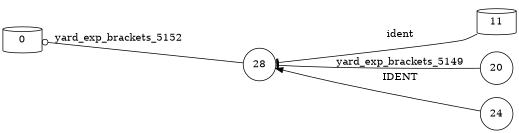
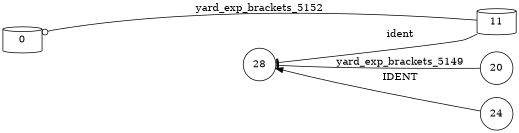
  digraph {
    rankdir=RL
    node [shape=circle]
    edge [arrowhead=tee]
    n1 [label=11 shape=cylinder]
    n2 [label=20]
    n3 [label=24]
    n4 [label=28]
    n5 [label=0 shape=cylinder]
    subgraph sub_1 {
      rank=same
      n1
      n2
      n3
    }
    subgraph sub_2 {
      rank=same
      n4
    }
    subgraph sub_3 {
      rank=same
      n5
    }
    n1 -> n4 [label=ident]
    n2 -> n4 [label=yard_exp_brackets_5149]
    n3 -> n4 [arrowhead=normal label=IDENT]
-   n4 -> n5 [arrowhead=odot label=yard_exp_brackets_5152]
+   n1 -> n5 [arrowhead=odot label=yard_exp_brackets_5152]
  }
